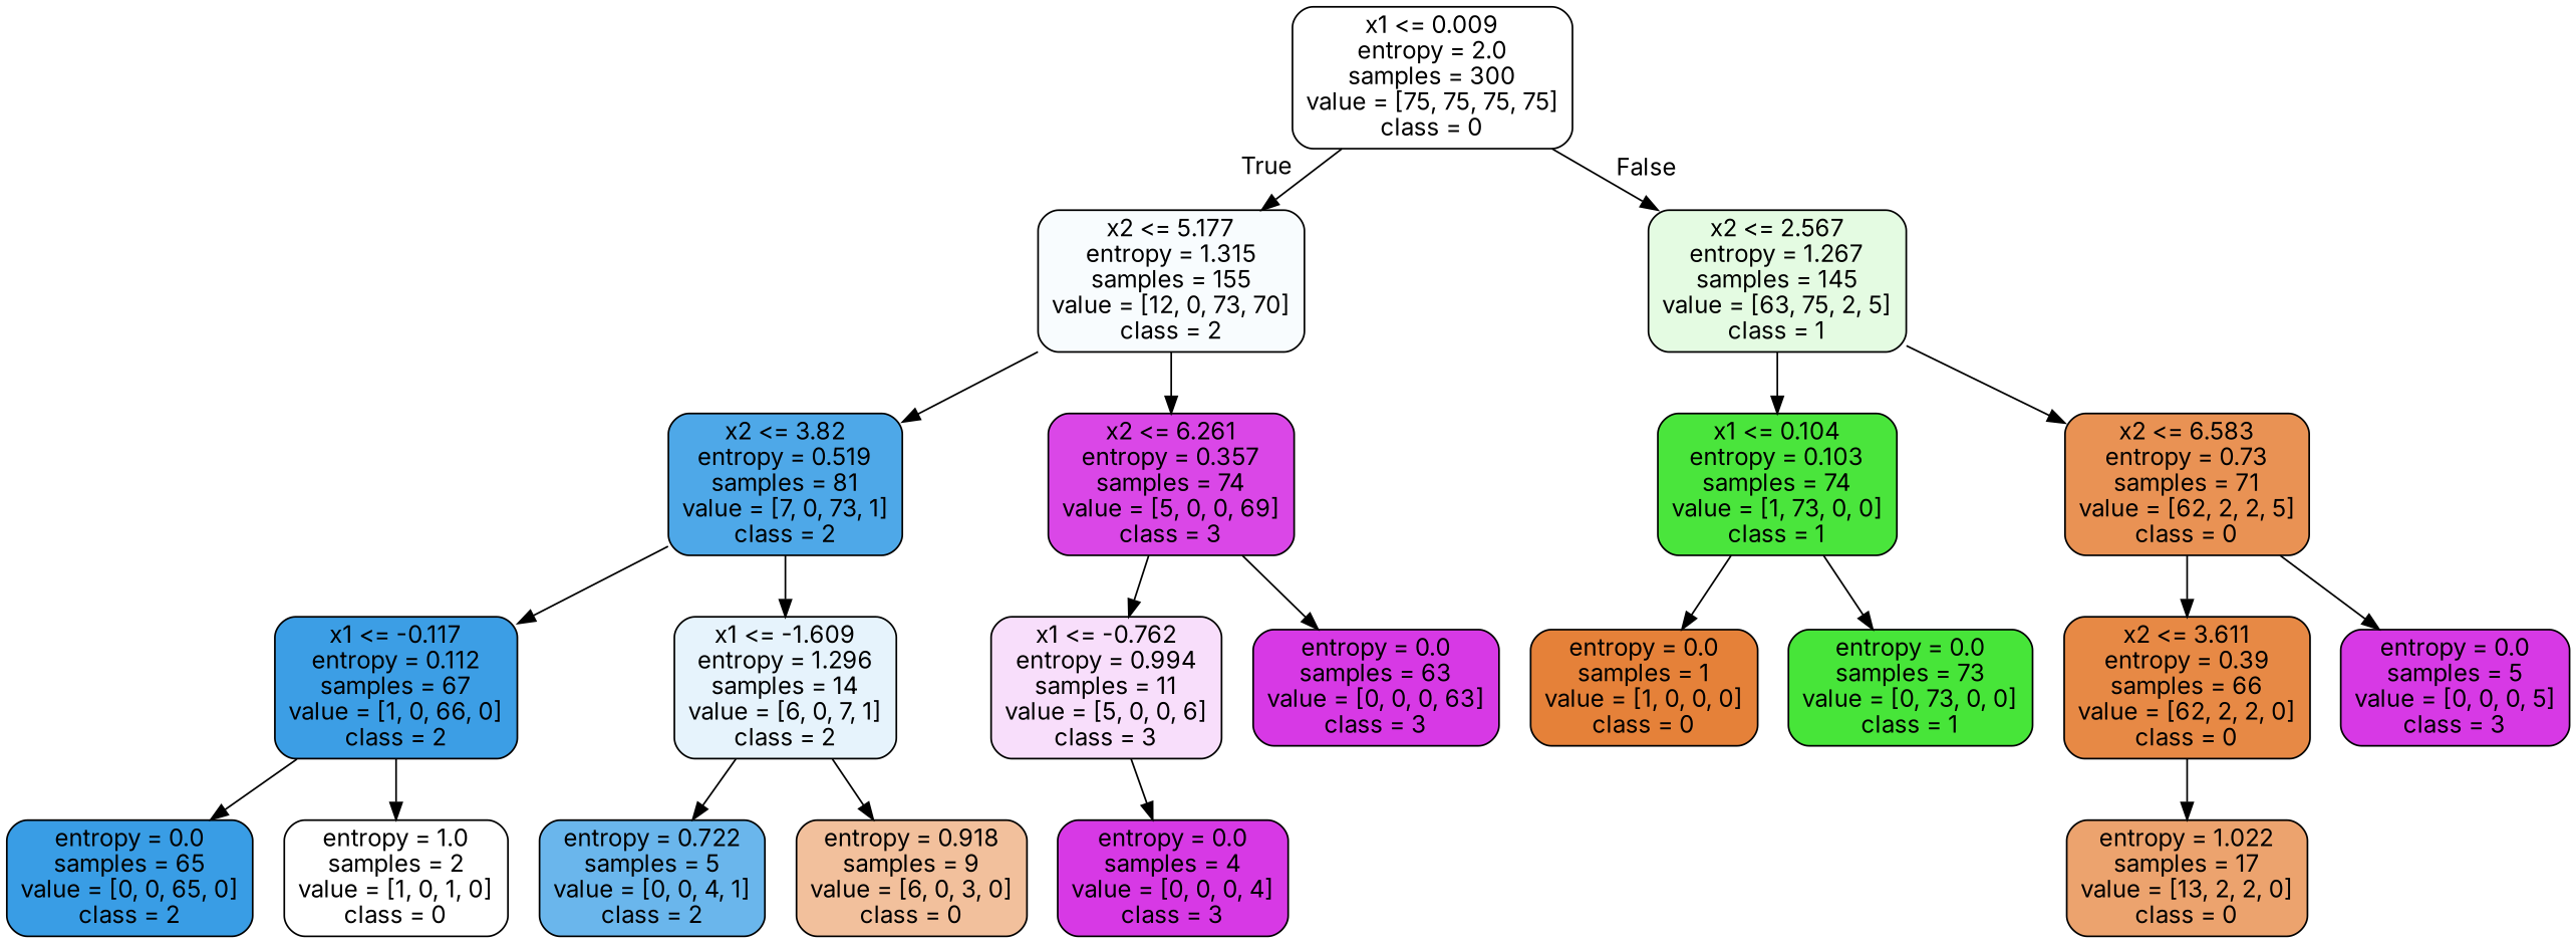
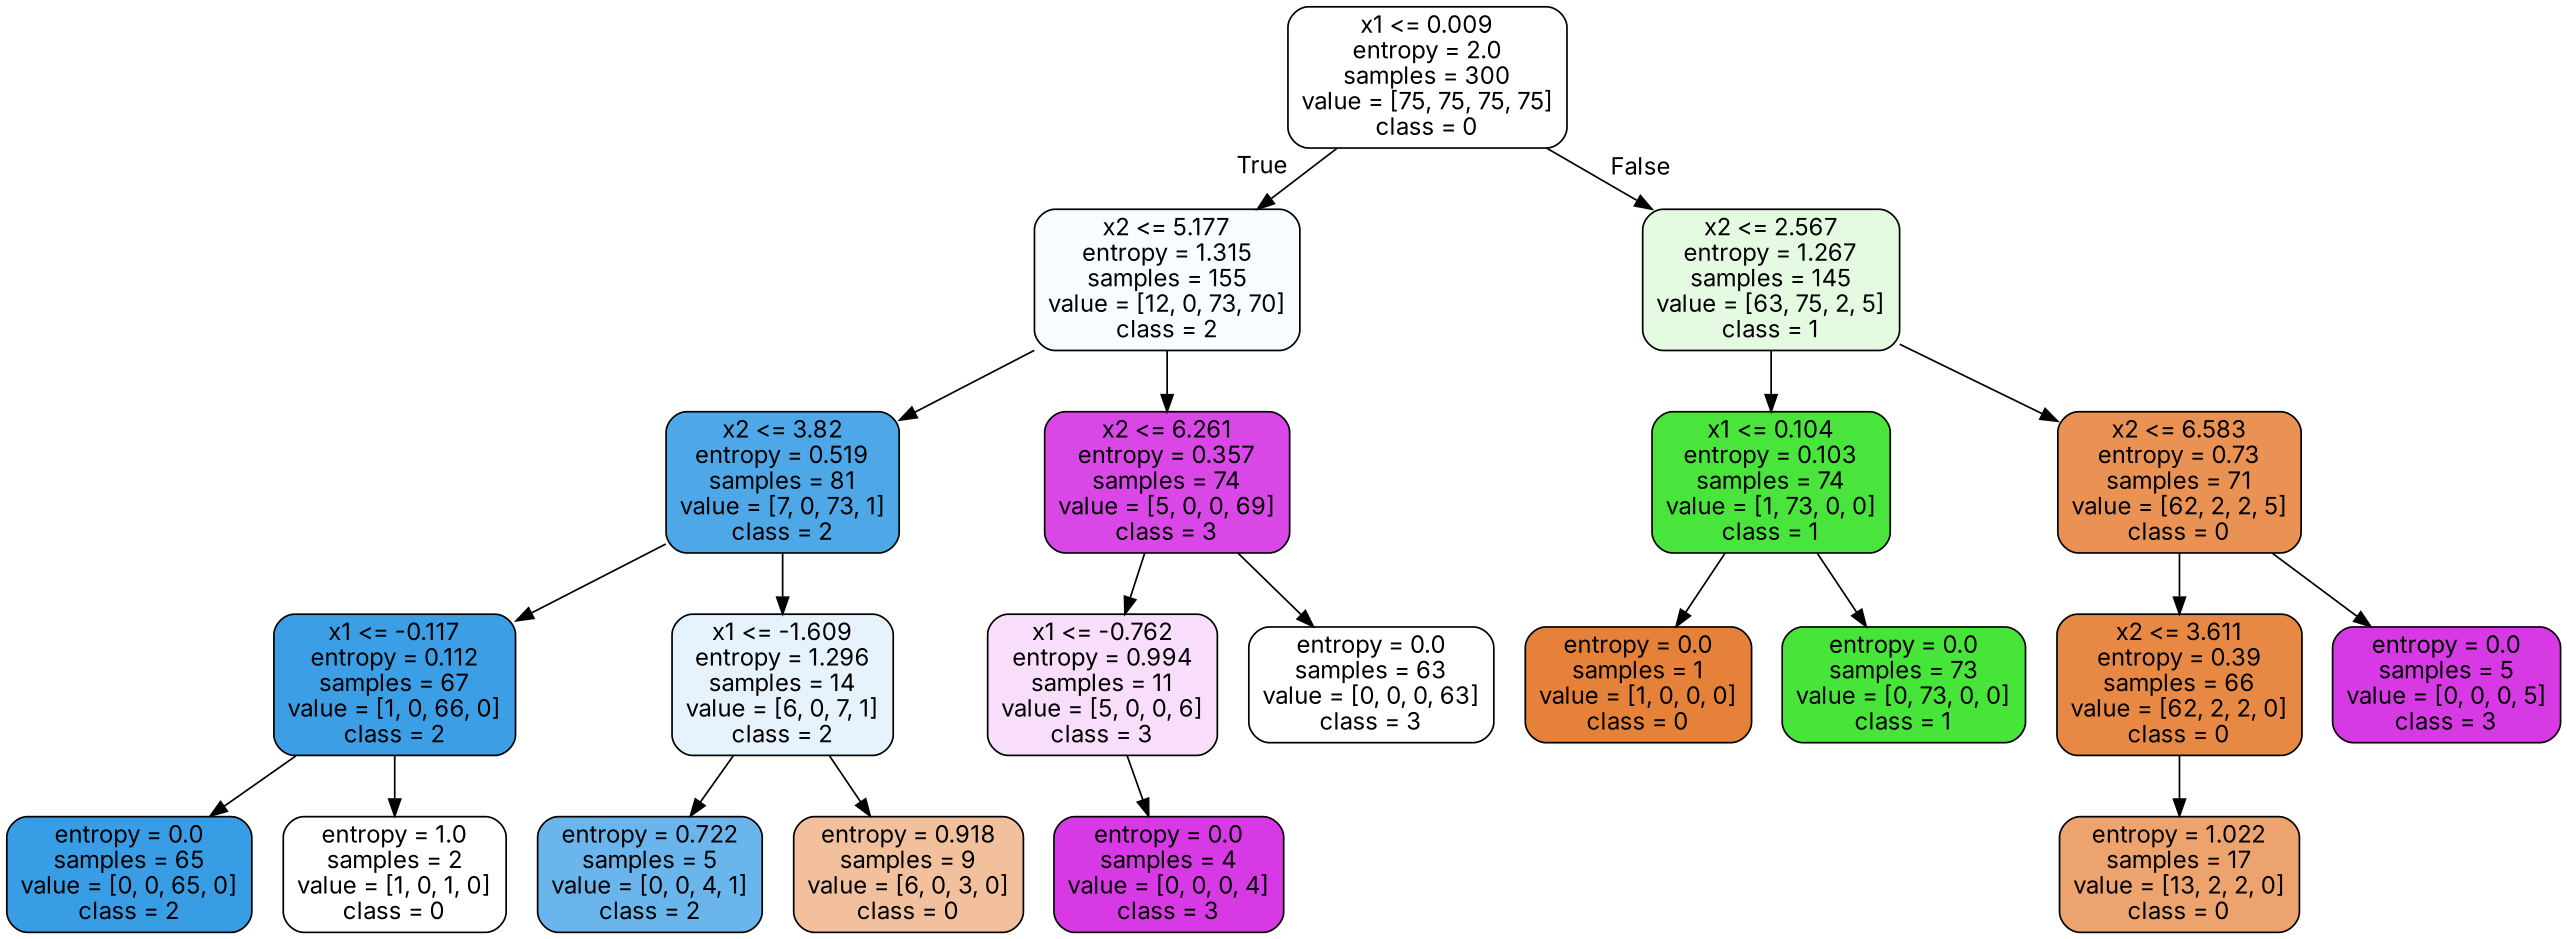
  digraph {
    fontname=Inter
    node [color=black fillcolor="#d739e5" fontname=Inter shape=box style="filled, rounded"]
    edge [fontname=Inter]
    n1 [fillcolor="#ffffff" label="x1 <= 0.009\nentropy = 2.0\nsamples = 300\nvalue = [75, 75, 75, 75]\nclass = 0"]
    n2 [fillcolor="#f8fcfe" label="x2 <= 5.177\nentropy = 1.315\nsamples = 155\nvalue = [12, 0, 73, 70]\nclass = 2"]
    n3 [fillcolor="#e4fbe2" label="x2 <= 2.567\nentropy = 1.267\nsamples = 145\nvalue = [63, 75, 2, 5]\nclass = 1"]
    n4 [fillcolor="#4ea8e8" label="x2 <= 3.82\nentropy = 0.519\nsamples = 81\nvalue = [7, 0, 73, 1]\nclass = 2"]
    n5 [fillcolor="#da47e7" label="x2 <= 6.261\nentropy = 0.357\nsamples = 74\nvalue = [5, 0, 0, 69]\nclass = 3"]
    n6 [fillcolor="#4ae53c" label="x1 <= 0.104\nentropy = 0.103\nsamples = 74\nvalue = [1, 73, 0, 0]\nclass = 1"]
    n7 [fillcolor="#e99254" label="x2 <= 6.583\nentropy = 0.73\nsamples = 71\nvalue = [62, 2, 2, 5]\nclass = 0"]
    n8 [fillcolor="#3c9ee5" label="x1 <= -0.117\nentropy = 0.112\nsamples = 67\nvalue = [1, 0, 66, 0]\nclass = 2"]
    n9 [fillcolor="#e6f3fc" label="x1 <= -1.609\nentropy = 1.296\nsamples = 14\nvalue = [6, 0, 7, 1]\nclass = 2"]
    n10 [fillcolor="#f8defb" label="x1 <= -0.762\nentropy = 0.994\nsamples = 11\nvalue = [5, 0, 0, 6]\nclass = 3"]
-   n11 [label="entropy = 0.0\nsamples = 63\nvalue = [0, 0, 0, 63]\nclass = 3"]
+   n11 [fillcolor="#ffffff" label="entropy = 0.0\nsamples = 63\nvalue = [0, 0, 0, 63]\nclass = 3"]
    n12 [fillcolor="#399de5" label="entropy = 0.0\nsamples = 65\nvalue = [0, 0, 65, 0]\nclass = 2"]
    n13 [fillcolor="#ffffff" label="entropy = 1.0\nsamples = 2\nvalue = [1, 0, 1, 0]\nclass = 0"]
    n14 [fillcolor="#6ab6ec" label="entropy = 0.722\nsamples = 5\nvalue = [0, 0, 4, 1]\nclass = 2"]
    n15 [fillcolor="#f2c09c" label="entropy = 0.918\nsamples = 9\nvalue = [6, 0, 3, 0]\nclass = 0"]
    n16 [label="entropy = 0.0\nsamples = 4\nvalue = [0, 0, 0, 4]\nclass = 3"]
    n17 [fillcolor="#e58139" label="entropy = 0.0\nsamples = 1\nvalue = [1, 0, 0, 0]\nclass = 0"]
    n18 [fillcolor="#47e539" label="entropy = 0.0\nsamples = 73\nvalue = [0, 73, 0, 0]\nclass = 1"]
    n19 [fillcolor="#e78945" label="x2 <= 3.611\nentropy = 0.39\nsamples = 66\nvalue = [62, 2, 2, 0]\nclass = 0"]
    n20 [label="entropy = 0.0\nsamples = 5\nvalue = [0, 0, 0, 5]\nclass = 3"]
    n21 [fillcolor="#eca36e" label="entropy = 1.022\nsamples = 17\nvalue = [13, 2, 2, 0]\nclass = 0"]
    n1 -> n2 [headlabel=True labelangle=45 labeldistance=2.5]
    n1 -> n3 [headlabel=False labelangle=-45 labeldistance=2.5]
    n2 -> n4
    n2 -> n5
    n3 -> n6
    n3 -> n7
    n4 -> n8
    n4 -> n9
    n5 -> n10
    n5 -> n11
    n6 -> n17
    n6 -> n18
    n7 -> n19
    n7 -> n20
    n8 -> n12
    n8 -> n13
    n9 -> n14
    n9 -> n15
    n10 -> n16
    n19 -> n21
  }
